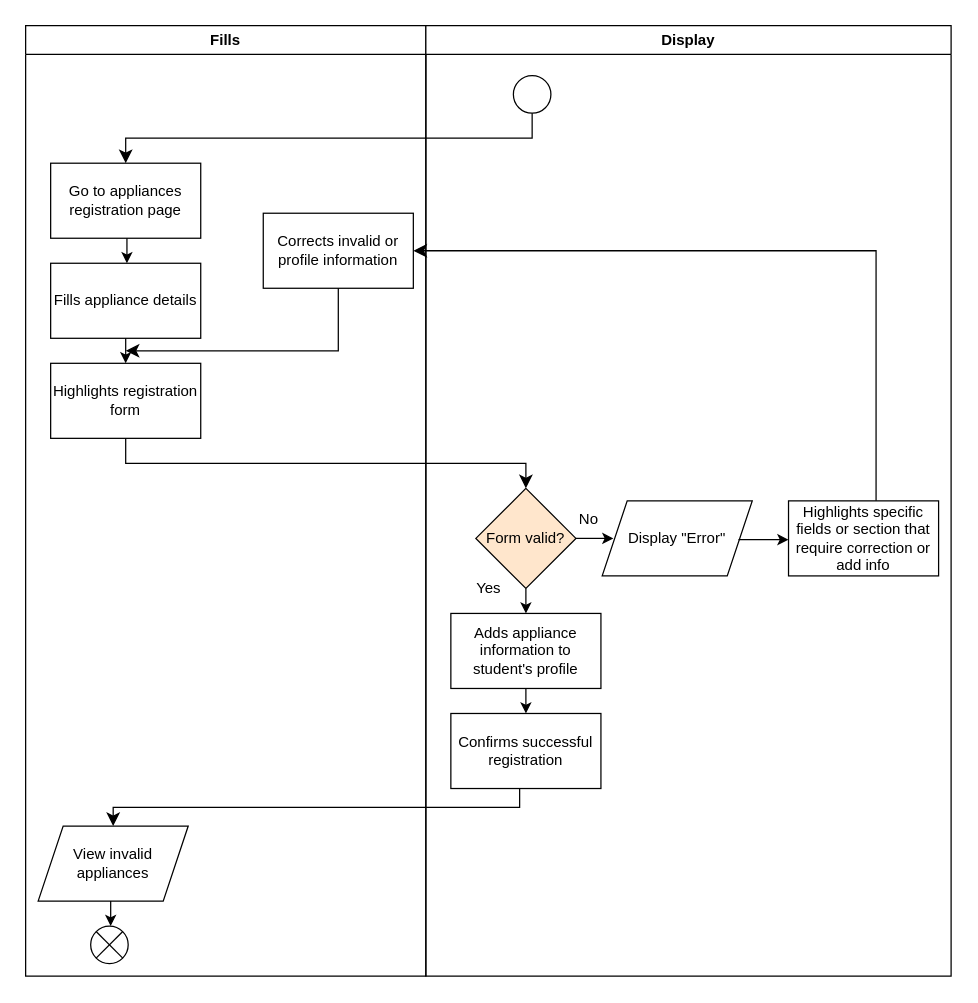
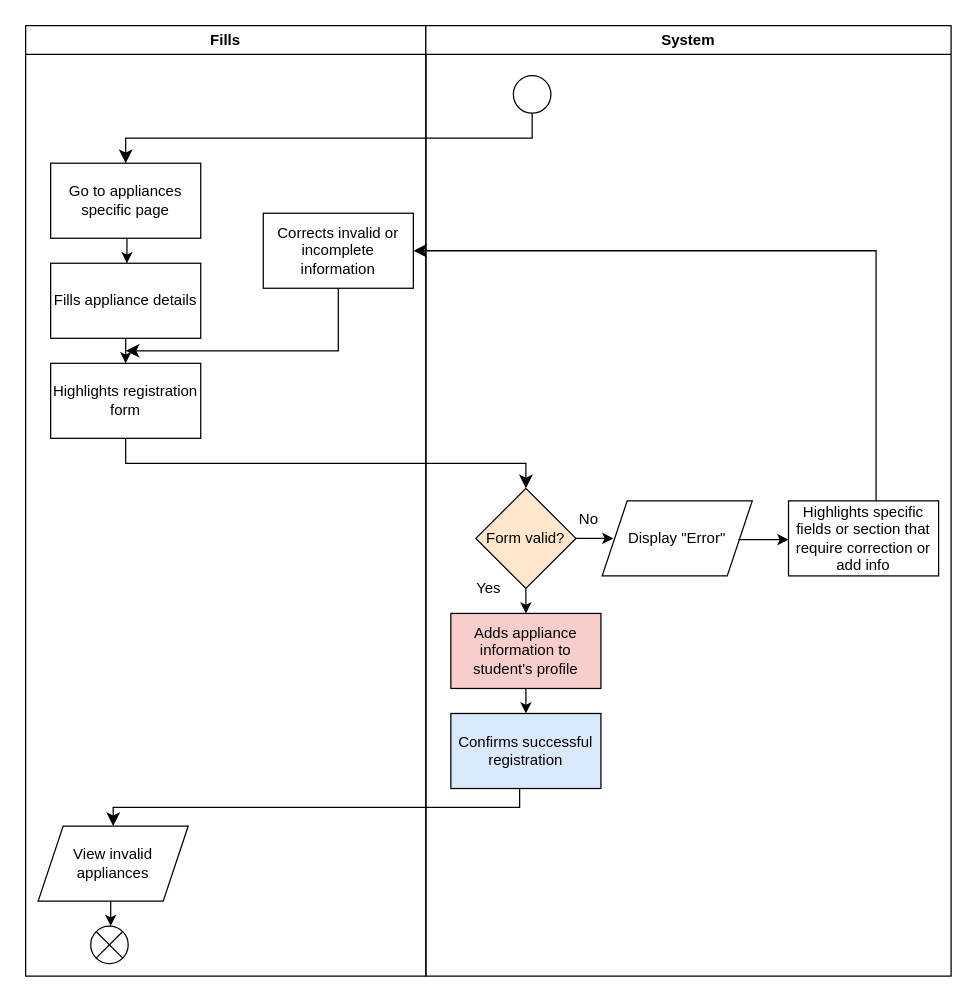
  <mxCell id="0" />
  <mxCell id="1" parent="0" />
  <mxCell id="2" value="" style="ellipse;" parent="1" vertex="1"><mxGeometry x="410" y="60" width="30" height="30" as="geometry" /></mxCell>
  <mxCell id="3" value="" style="edgeStyle=elbowEdgeStyle;elbow=vertical;endArrow=classic;html=1;curved=0;rounded=0;endSize=8;startSize=8;" parent="1" target="4" edge="1"><mxGeometry width="50" height="50" relative="1" as="geometry"><mxPoint x="425" y="90" as="sourcePoint" /><mxPoint x="100" y="130" as="targetPoint" /></mxGeometry></mxCell>
- <mxCell id="4" value="Go to appliances registration page" style="rounded=0;whiteSpace=wrap;html=1;" parent="1" vertex="1"><mxGeometry x="40" y="130" width="120" height="60" as="geometry" /></mxCell>
+ <mxCell id="4" value="Go to appliances specific page" style="rounded=0;whiteSpace=wrap;html=1;" parent="1" vertex="1"><mxGeometry x="40" y="130" width="120" height="60" as="geometry" /></mxCell>
  <mxCell id="5" value="" style="endArrow=classic;html=1;" parent="1" edge="1"><mxGeometry width="50" height="50" relative="1" as="geometry"><mxPoint x="101" y="190" as="sourcePoint" /><mxPoint x="101" y="210" as="targetPoint" /></mxGeometry></mxCell>
  <mxCell id="6" value="Fills appliance details" style="rounded=0;whiteSpace=wrap;html=1;" parent="1" vertex="1"><mxGeometry x="40" y="210" width="120" height="60" as="geometry" /></mxCell>
  <mxCell id="7" value="" style="endArrow=classic;html=1;" parent="1" edge="1"><mxGeometry width="50" height="50" relative="1" as="geometry"><mxPoint x="100" y="270" as="sourcePoint" /><mxPoint x="100" y="290" as="targetPoint" /></mxGeometry></mxCell>
  <mxCell id="8" value="Highlights registration form" style="rounded=0;whiteSpace=wrap;html=1;" parent="1" vertex="1"><mxGeometry x="40" y="290" width="120" height="60" as="geometry" /></mxCell>
  <mxCell id="9" value="" style="edgeStyle=elbowEdgeStyle;elbow=vertical;endArrow=classic;html=1;curved=0;rounded=0;endSize=8;startSize=8;" parent="1" edge="1"><mxGeometry width="50" height="50" relative="1" as="geometry"><mxPoint x="100" y="350" as="sourcePoint" /><mxPoint x="420" y="390" as="targetPoint" /></mxGeometry></mxCell>
  <mxCell id="10" value="Form valid?" style="rhombus;whiteSpace=wrap;html=1;fillColor=#ffe6cc;" parent="1" vertex="1"><mxGeometry x="380" y="390" width="80" height="80" as="geometry" /></mxCell>
  <mxCell id="11" value="" style="endArrow=classic;html=1;" parent="1" edge="1"><mxGeometry width="50" height="50" relative="1" as="geometry"><mxPoint x="420" y="470" as="sourcePoint" /><mxPoint x="420" y="490" as="targetPoint" /></mxGeometry></mxCell>
- <mxCell id="12" value="Adds appliance information to student's profile" style="rounded=0;whiteSpace=wrap;html=1;" parent="1" vertex="1"><mxGeometry x="360" y="490" width="120" height="60" as="geometry" /></mxCell>
+ <mxCell id="12" value="Adds appliance information to student's profile" style="rounded=0;whiteSpace=wrap;html=1;fillColor=#f8cecc;" parent="1" vertex="1"><mxGeometry x="360" y="490" width="120" height="60" as="geometry" /></mxCell>
  <mxCell id="13" value="Yes" style="text;html=1;align=center;verticalAlign=middle;resizable=0;points=[];autosize=1;strokeColor=none;fillColor=none;" parent="1" vertex="1"><mxGeometry x="370" y="455" width="40" height="30" as="geometry" /></mxCell>
  <mxCell id="14" value="" style="endArrow=classic;html=1;" parent="1" edge="1"><mxGeometry width="50" height="50" relative="1" as="geometry"><mxPoint x="420" y="550" as="sourcePoint" /><mxPoint x="420" y="570" as="targetPoint" /></mxGeometry></mxCell>
- <mxCell id="15" value="Confirms successful registration" style="rounded=0;whiteSpace=wrap;html=1;" parent="1" vertex="1"><mxGeometry x="360" y="570" width="120" height="60" as="geometry" /></mxCell>
+ <mxCell id="15" value="Confirms successful registration" style="rounded=0;whiteSpace=wrap;html=1;fillColor=#dae8fc;" parent="1" vertex="1"><mxGeometry x="360" y="570" width="120" height="60" as="geometry" /></mxCell>
  <mxCell id="16" value="" style="edgeStyle=elbowEdgeStyle;elbow=vertical;endArrow=classic;html=1;curved=0;rounded=0;endSize=8;startSize=8;" parent="1" target="17" edge="1"><mxGeometry width="50" height="50" relative="1" as="geometry"><mxPoint x="415" y="630" as="sourcePoint" /><mxPoint x="90" y="670" as="targetPoint" /></mxGeometry></mxCell>
  <mxCell id="17" value="View invalid appliances" style="shape=parallelogram;perimeter=parallelogramPerimeter;whiteSpace=wrap;html=1;fixedSize=1;" parent="1" vertex="1"><mxGeometry x="30" y="660" width="120" height="60" as="geometry" /></mxCell>
  <mxCell id="18" value="" style="endArrow=classic;html=1;" parent="1" edge="1"><mxGeometry width="50" height="50" relative="1" as="geometry"><mxPoint x="88" y="720" as="sourcePoint" /><mxPoint x="88" y="740" as="targetPoint" /></mxGeometry></mxCell>
  <mxCell id="19" value="" style="shape=sumEllipse;perimeter=ellipsePerimeter;whiteSpace=wrap;html=1;backgroundOutline=1;" parent="1" vertex="1"><mxGeometry x="72" y="740" width="30" height="30" as="geometry" /></mxCell>
  <mxCell id="20" value="" style="endArrow=classic;html=1;" parent="1" edge="1"><mxGeometry width="50" height="50" relative="1" as="geometry"><mxPoint x="460" y="430" as="sourcePoint" /><mxPoint x="490" y="430" as="targetPoint" /></mxGeometry></mxCell>
  <mxCell id="21" value="No" style="text;html=1;align=center;verticalAlign=middle;resizable=0;points=[];autosize=1;strokeColor=none;fillColor=none;" parent="1" vertex="1"><mxGeometry x="450" y="400" width="40" height="30" as="geometry" /></mxCell>
  <mxCell id="22" value="Display &quot;Error&quot;" style="shape=parallelogram;perimeter=parallelogramPerimeter;whiteSpace=wrap;html=1;fixedSize=1;" parent="1" vertex="1"><mxGeometry x="481" y="400" width="120" height="60" as="geometry" /></mxCell>
  <mxCell id="23" value="" style="endArrow=classic;html=1;" parent="1" edge="1"><mxGeometry width="50" height="50" relative="1" as="geometry"><mxPoint x="590" y="431" as="sourcePoint" /><mxPoint x="630" y="431" as="targetPoint" /></mxGeometry></mxCell>
  <mxCell id="24" value="Highlights specific fields or section that require correction or add info" style="rounded=0;whiteSpace=wrap;html=1;" parent="1" vertex="1"><mxGeometry x="630" y="400" width="120" height="60" as="geometry" /></mxCell>
  <mxCell id="25" value="" style="edgeStyle=elbowEdgeStyle;elbow=vertical;endArrow=classic;html=1;curved=0;rounded=0;endSize=8;startSize=8;" parent="1" edge="1"><mxGeometry width="50" height="50" relative="1" as="geometry"><mxPoint x="700" y="400" as="sourcePoint" /><mxPoint x="330" y="200" as="targetPoint" /><Array as="points"><mxPoint x="420" y="200" /></Array></mxGeometry></mxCell>
- <mxCell id="26" value="Corrects invalid or profile information" style="rounded=0;whiteSpace=wrap;html=1;" parent="1" vertex="1"><mxGeometry x="210" y="170" width="120" height="60" as="geometry" /></mxCell>
+ <mxCell id="26" value="Corrects invalid or incomplete information" style="rounded=0;whiteSpace=wrap;html=1;" parent="1" vertex="1"><mxGeometry x="210" y="170" width="120" height="60" as="geometry" /></mxCell>
  <mxCell id="27" value="" style="edgeStyle=elbowEdgeStyle;elbow=vertical;endArrow=classic;html=1;curved=0;rounded=0;endSize=8;startSize=8;" parent="1" edge="1"><mxGeometry width="50" height="50" relative="1" as="geometry"><mxPoint x="270" y="230" as="sourcePoint" /><mxPoint x="100" y="280" as="targetPoint" /><Array as="points"><mxPoint x="190" y="280" /></Array></mxGeometry></mxCell>
  <mxCell id="28" value="Fills" style="swimlane;whiteSpace=wrap;html=1;" parent="1" vertex="1"><mxGeometry x="20" y="20" width="320" height="760" as="geometry" /></mxCell>
- <mxCell id="29" value="Display" style="swimlane;whiteSpace=wrap;html=1;" parent="1" vertex="1"><mxGeometry x="340" y="20" width="420" height="760" as="geometry" /></mxCell>
+ <mxCell id="29" value="System" style="swimlane;whiteSpace=wrap;html=1;" parent="1" vertex="1"><mxGeometry x="340" y="20" width="420" height="760" as="geometry" /></mxCell>
